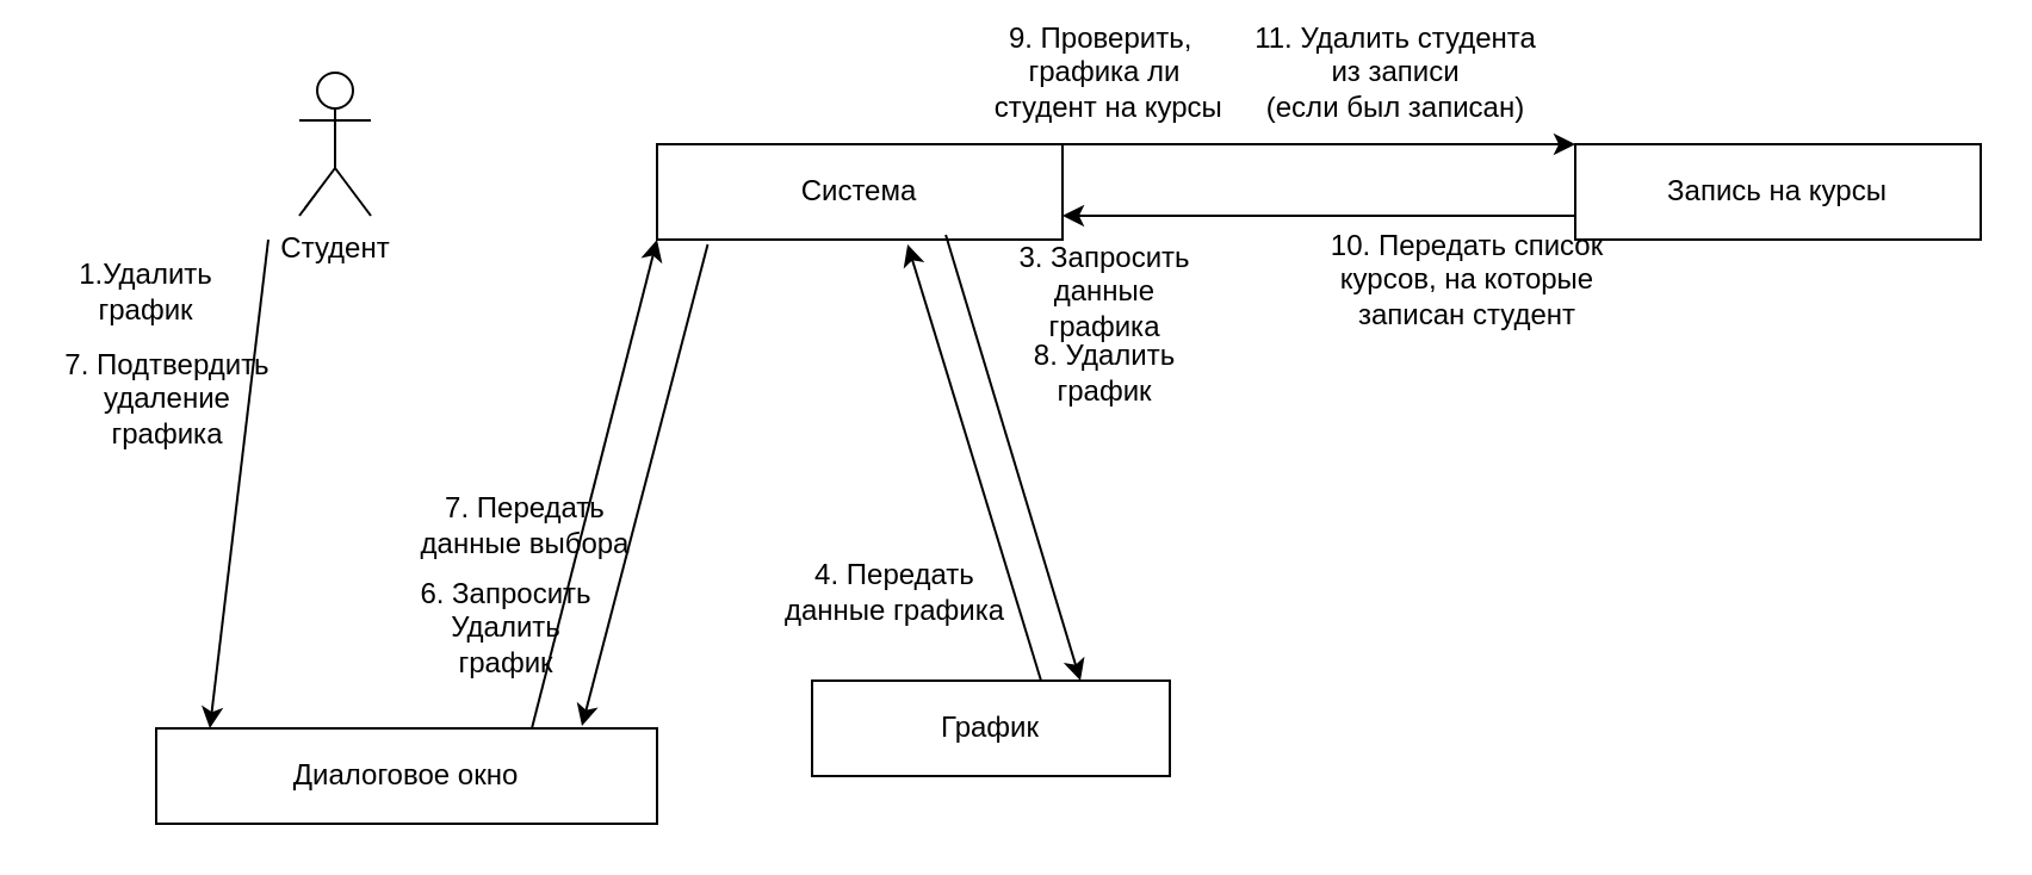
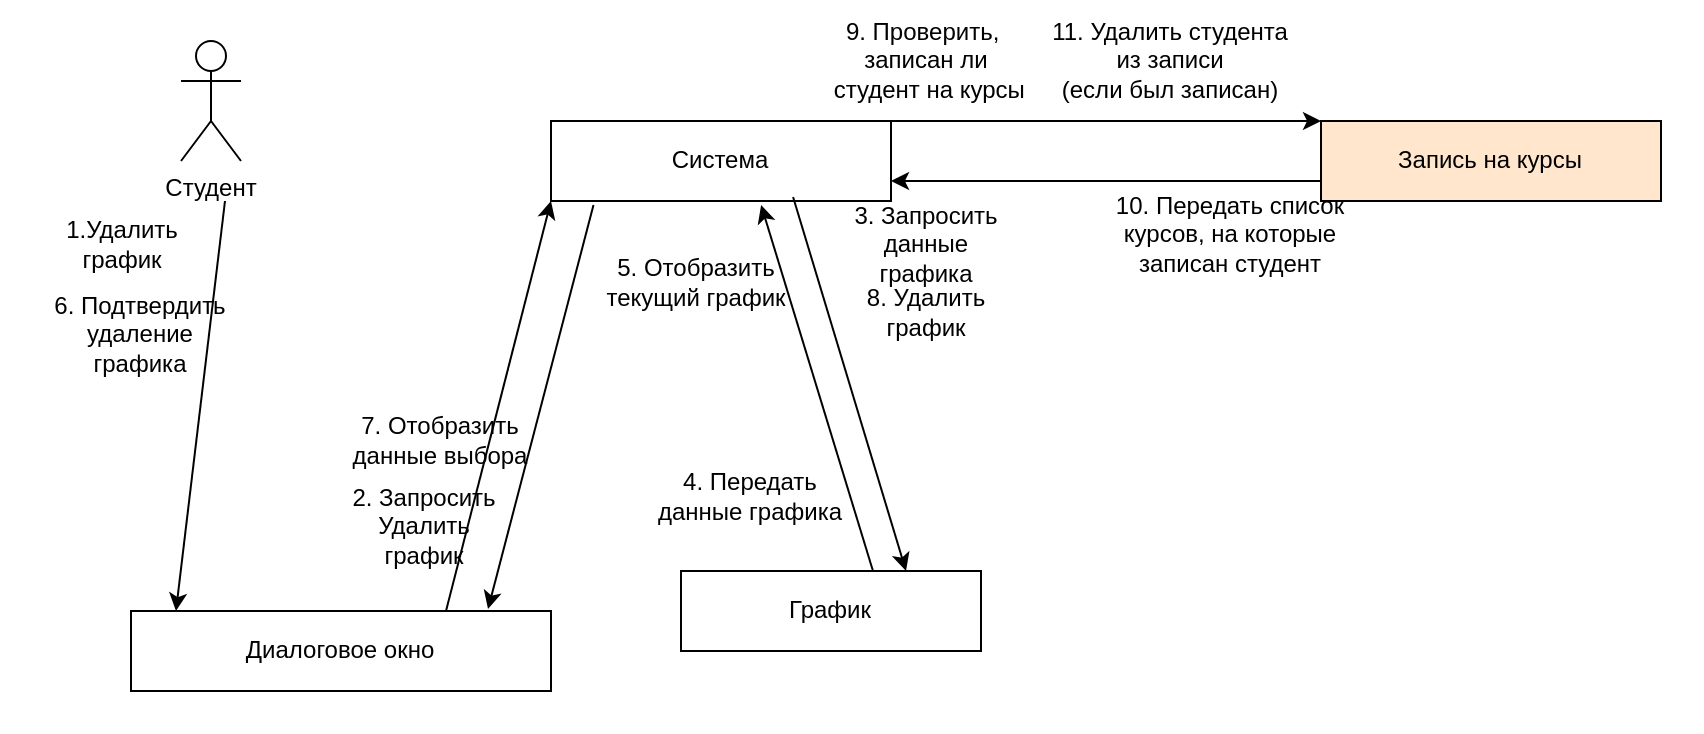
  <mxCell id="0" />
  <mxCell id="1" parent="0" />
- <mxCell id="2" value="Студент" style="shape=umlActor;verticalLabelPosition=bottom;labelBackgroundColor=#ffffff;verticalAlign=top;html=1;outlineConnect=0;" vertex="1" parent="1"><mxGeometry x="125" y="30" width="30" height="60" as="geometry" /></mxCell>
+ <mxCell id="2" value="Студент" style="shape=umlActor;verticalLabelPosition=bottom;labelBackgroundColor=#ffffff;verticalAlign=top;html=1;outlineConnect=0;" vertex="1" parent="1"><mxGeometry x="90" y="20" width="30" height="60" as="geometry" /></mxCell>
  <mxCell id="3" value="" style="endArrow=classic;html=1;entryX=0.107;entryY=0;entryDx=0;entryDy=0;entryPerimeter=0;" edge="1" parent="1" target="4"><mxGeometry width="50" height="50" relative="1" as="geometry"><mxPoint x="112" y="100" as="sourcePoint" /><mxPoint x="120" y="190" as="targetPoint" /></mxGeometry></mxCell>
  <mxCell id="4" value="Диалоговое окно" style="rounded=0;whiteSpace=wrap;html=1;" vertex="1" parent="1"><mxGeometry x="65" y="305" width="210" height="40" as="geometry" /></mxCell>
  <mxCell id="5" value="1.Удалить график" style="text;html=1;strokeColor=none;fillColor=none;align=center;verticalAlign=middle;whiteSpace=wrap;rounded=0;" vertex="1" parent="1"><mxGeometry x="32" y="109" width="58" height="26" as="geometry" /></mxCell>
  <mxCell id="6" value="&amp;nbsp;" style="text;html=1;align=center;verticalAlign=middle;resizable=0;points=[];autosize=1;" vertex="1" parent="5"><mxGeometry x="28" y="6" width="20" height="20" as="geometry" /></mxCell>
  <mxCell id="7" value="" style="endArrow=classic;html=1;exitX=0.75;exitY=0;exitDx=0;exitDy=0;entryX=0;entryY=1;entryDx=0;entryDy=0;" edge="1" parent="1" source="4" target="8"><mxGeometry width="50" height="50" relative="1" as="geometry"><mxPoint x="130" y="120" as="sourcePoint" /><mxPoint x="210" y="150" as="targetPoint" /></mxGeometry></mxCell>
  <mxCell id="8" value="Система" style="rounded=0;whiteSpace=wrap;html=1;" vertex="1" parent="1"><mxGeometry x="275" y="60" width="170" height="40" as="geometry" /></mxCell>
- <mxCell id="9" value="6. Запросить Удалить график" style="text;html=1;strokeColor=none;fillColor=none;align=center;verticalAlign=middle;whiteSpace=wrap;rounded=0;" vertex="1" parent="1"><mxGeometry x="172" y="247" width="80" height="31" as="geometry" /></mxCell>
+ <mxCell id="9" value="2. Запросить Удалить график" style="text;html=1;strokeColor=none;fillColor=none;align=center;verticalAlign=middle;whiteSpace=wrap;rounded=0;" vertex="1" parent="1"><mxGeometry x="172" y="247" width="80" height="31" as="geometry" /></mxCell>
  <mxCell id="10" value="&amp;nbsp;" style="text;html=1;align=center;verticalAlign=middle;resizable=0;points=[];autosize=1;" vertex="1" parent="9"><mxGeometry x="46" y="11" width="20" height="20" as="geometry" /></mxCell>
  <mxCell id="11" value="График" style="rounded=0;whiteSpace=wrap;html=1;" vertex="1" parent="1"><mxGeometry x="340" y="285" width="150" height="40" as="geometry" /></mxCell>
  <mxCell id="12" value="4. Передать&lt;br&gt;данные графика" style="text;html=1;strokeColor=none;fillColor=none;align=center;verticalAlign=middle;whiteSpace=wrap;rounded=0;" vertex="1" parent="1"><mxGeometry x="327" y="230" width="96" height="35" as="geometry" /></mxCell>
  <mxCell id="13" value="&amp;nbsp;" style="text;html=1;align=center;verticalAlign=middle;resizable=0;points=[];autosize=1;" vertex="1" parent="12"><mxGeometry x="58" y="15" width="20" height="20" as="geometry" /></mxCell>
+ <mxCell id="14" value="5. Отобразить текущий график" style="text;html=1;strokeColor=none;fillColor=none;align=center;verticalAlign=middle;whiteSpace=wrap;rounded=0;" vertex="1" parent="1"><mxGeometry x="300" y="131" width="96" height="20" as="geometry" /></mxCell>
  <mxCell id="15" value="" style="endArrow=classic;html=1;exitX=0.125;exitY=1.05;exitDx=0;exitDy=0;exitPerimeter=0;entryX=0.85;entryY=-0.025;entryDx=0;entryDy=0;entryPerimeter=0;" edge="1" parent="1" source="8" target="4"><mxGeometry width="50" height="50" relative="1" as="geometry"><mxPoint x="205" y="270" as="sourcePoint" /><mxPoint x="260" y="270" as="targetPoint" /></mxGeometry></mxCell>
- <mxCell id="16" value="7. Подтвердить удаление графика" style="text;html=1;strokeColor=none;fillColor=none;align=center;verticalAlign=middle;whiteSpace=wrap;rounded=0;" vertex="1" parent="1"><mxGeometry y="151" width="100" height="31" as="geometry" x="20" /></mxCell>
+ <mxCell id="16" value="6. Подтвердить удаление графика" style="text;html=1;strokeColor=none;fillColor=none;align=center;verticalAlign=middle;whiteSpace=wrap;rounded=0;" vertex="1" parent="1"><mxGeometry y="151" width="100" height="31" as="geometry" x="20" /></mxCell>
  <mxCell id="17" value="&amp;nbsp;" style="text;html=1;align=center;verticalAlign=middle;resizable=0;points=[];autosize=1;" vertex="1" parent="16"><mxGeometry x="57.5" y="11" width="20" height="20" as="geometry" /></mxCell>
  <mxCell id="18" value="" style="endArrow=classic;html=1;exitX=0.712;exitY=0.95;exitDx=0;exitDy=0;exitPerimeter=0;entryX=0.75;entryY=0;entryDx=0;entryDy=0;" edge="1" parent="1" source="8" target="11"><mxGeometry width="50" height="50" relative="1" as="geometry"><mxPoint x="321.25" y="112" as="sourcePoint" /><mxPoint x="470" y="339" as="targetPoint" /></mxGeometry></mxCell>
  <mxCell id="19" value="3. Запросить данные графика" style="text;html=1;strokeColor=none;fillColor=none;align=center;verticalAlign=middle;whiteSpace=wrap;rounded=0;" vertex="1" parent="1"><mxGeometry x="423" y="106.5" width="80" height="31.5" as="geometry" /></mxCell>
  <mxCell id="20" value="&amp;nbsp;" style="text;html=1;align=center;verticalAlign=middle;resizable=0;points=[];autosize=1;" vertex="1" parent="19"><mxGeometry x="46" y="11" width="20" height="20" as="geometry" /></mxCell>
  <mxCell id="21" value="&amp;nbsp;" style="text;html=1;align=center;verticalAlign=middle;resizable=0;points=[];autosize=1;" vertex="1" parent="19"><mxGeometry x="37" y="11.5" width="20" height="20" as="geometry" /></mxCell>
  <mxCell id="22" value="" style="endArrow=classic;html=1;exitX=0.64;exitY=0;exitDx=0;exitDy=0;exitPerimeter=0;entryX=0.618;entryY=1.05;entryDx=0;entryDy=0;entryPerimeter=0;" edge="1" parent="1" source="11" target="8"><mxGeometry width="50" height="50" relative="1" as="geometry"><mxPoint x="457.93" y="115" as="sourcePoint" /><mxPoint x="480" y="349" as="targetPoint" /></mxGeometry></mxCell>
- <mxCell id="23" value="9. Проверить,&amp;nbsp;&lt;br&gt;графика ли&lt;br&gt;&amp;nbsp;студент на курсы" style="text;html=1;strokeColor=none;fillColor=none;align=center;verticalAlign=middle;whiteSpace=wrap;rounded=0;" vertex="1" parent="1"><mxGeometry x="388" y="20" width="150" height="20" as="geometry" /></mxCell>
- <mxCell id="24" value="7. Передать&lt;br&gt;данные выбора" style="text;html=1;strokeColor=none;fillColor=none;align=center;verticalAlign=middle;whiteSpace=wrap;rounded=0;" vertex="1" parent="1"><mxGeometry x="172" y="202.5" width="96" height="35" as="geometry" /></mxCell>
+ <mxCell id="23" value="9. Проверить,&amp;nbsp;&lt;br&gt;записан ли&lt;br&gt;&amp;nbsp;студент на курсы" style="text;html=1;strokeColor=none;fillColor=none;align=center;verticalAlign=middle;whiteSpace=wrap;rounded=0;" vertex="1" parent="1"><mxGeometry x="388" y="20" width="150" height="20" as="geometry" /></mxCell>
+ <mxCell id="24" value="7. Отобразить&lt;br&gt;данные выбора" style="text;html=1;strokeColor=none;fillColor=none;align=center;verticalAlign=middle;whiteSpace=wrap;rounded=0;" vertex="1" parent="1"><mxGeometry x="172" y="202.5" width="96" height="35" as="geometry" /></mxCell>
  <mxCell id="25" value="&amp;nbsp;" style="text;html=1;align=center;verticalAlign=middle;resizable=0;points=[];autosize=1;" vertex="1" parent="24"><mxGeometry x="58" y="15" width="20" height="20" as="geometry" /></mxCell>
  <mxCell id="26" value="8. Удалить график" style="text;html=1;strokeColor=none;fillColor=none;align=center;verticalAlign=middle;whiteSpace=wrap;rounded=0;" vertex="1" parent="1"><mxGeometry x="423" y="140" width="80" height="31" as="geometry" /></mxCell>
  <mxCell id="27" value="&amp;nbsp;" style="text;html=1;align=center;verticalAlign=middle;resizable=0;points=[];autosize=1;" vertex="1" parent="26"><mxGeometry x="46" y="11" width="20" height="20" as="geometry" /></mxCell>
- <mxCell id="28" value="Запись на курсы" style="rounded=0;whiteSpace=wrap;html=1;" vertex="1" parent="1"><mxGeometry x="660" y="60" width="170" height="40" as="geometry" /></mxCell>
+ <mxCell id="28" value="Запись на курсы" style="rounded=0;whiteSpace=wrap;html=1;fillColor=#ffe6cc;" vertex="1" parent="1"><mxGeometry x="660" y="60" width="170" height="40" as="geometry" /></mxCell>
  <mxCell id="29" value="" style="endArrow=classic;html=1;exitX=1;exitY=0;exitDx=0;exitDy=0;entryX=0;entryY=0;entryDx=0;entryDy=0;" edge="1" parent="1" source="8" target="28"><mxGeometry width="50" height="50" relative="1" as="geometry"><mxPoint x="457.93" y="115" as="sourcePoint" /><mxPoint x="480" y="349" as="targetPoint" /></mxGeometry></mxCell>
  <mxCell id="30" value="" style="endArrow=classic;html=1;exitX=0;exitY=0.75;exitDx=0;exitDy=0;entryX=1;entryY=0.75;entryDx=0;entryDy=0;" edge="1" parent="1" source="28" target="8"><mxGeometry width="50" height="50" relative="1" as="geometry"><mxPoint x="470" y="70" as="sourcePoint" /><mxPoint x="670" y="70" as="targetPoint" /></mxGeometry></mxCell>
  <mxCell id="31" value="10. Передать список курсов, на которые записан студент" style="text;html=1;strokeColor=none;fillColor=none;align=center;verticalAlign=middle;whiteSpace=wrap;rounded=0;" vertex="1" parent="1"><mxGeometry x="540" y="106.5" width="150" height="20" as="geometry" /></mxCell>
  <mxCell id="32" value="11. Удалить студента &lt;br&gt;из записи&lt;br&gt;(если был записан)" style="text;html=1;strokeColor=none;fillColor=none;align=center;verticalAlign=middle;whiteSpace=wrap;rounded=0;" vertex="1" parent="1"><mxGeometry x="510" y="20" width="150" height="20" as="geometry" /></mxCell>
